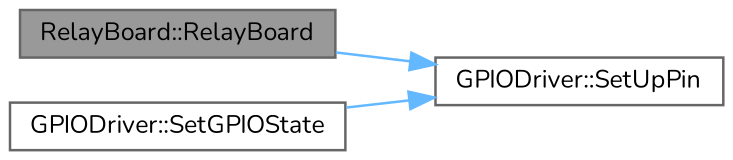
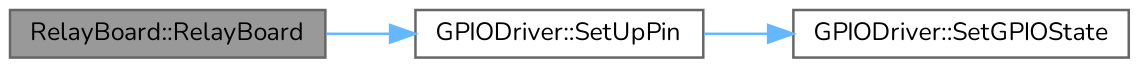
  digraph {
    fontname=Nunito
    rankdir=LR
    node [color=grey40 fillcolor=white fontname=Nunito fontsize=10 shape=box style=filled]
    edge [color=steelblue1 fontname=Nunito fontsize=10 labelfontname=Helvetica labelfontsize=10 style=solid]
    n1 [color=gray40 fillcolor=grey60 fontcolor=black height=0.2 label="RelayBoard::RelayBoard" width=0.4]
    n2 [height=0.2 label="GPIODriver::SetUpPin" width=0.4]
    n3 [height=0.2 label="GPIODriver::SetGPIOState" width=0.4]
    n1 -> n2
-   n3 -> n2
+   n2 -> n3
  }
